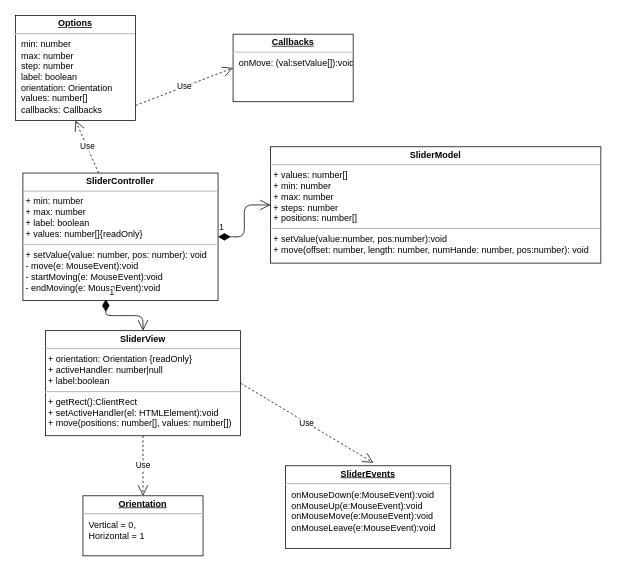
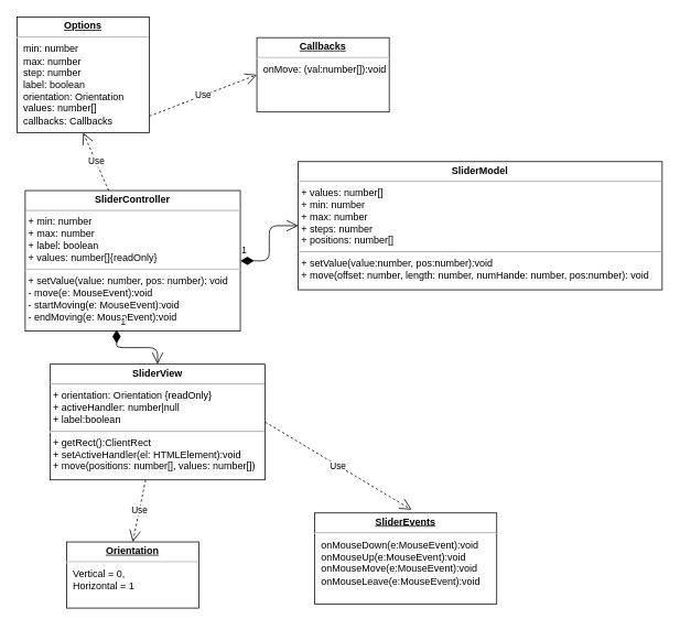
  <mxCell id="0" />
  <mxCell id="1" parent="0" />
  <mxCell id="2" value="&lt;p style=&quot;margin: 0px ; margin-top: 4px ; text-align: center ; text-decoration: underline&quot;&gt;&lt;b&gt;Options&lt;/b&gt;&lt;/p&gt;&lt;hr&gt;&lt;p style=&quot;margin: 0px ; margin-left: 8px&quot;&gt;min: number&lt;/p&gt;&lt;p style=&quot;margin: 0px ; margin-left: 8px&quot;&gt;max: number&lt;/p&gt;&lt;p style=&quot;margin: 0px ; margin-left: 8px&quot;&gt;step: number&lt;/p&gt;&lt;p style=&quot;margin: 0px ; margin-left: 8px&quot;&gt;label: boolean&lt;/p&gt;&lt;p style=&quot;margin: 0px ; margin-left: 8px&quot;&gt;orientation: Orientation&lt;/p&gt;&lt;p style=&quot;margin: 0px ; margin-left: 8px&quot;&gt;values: number[]&lt;/p&gt;&lt;p style=&quot;margin: 0px ; margin-left: 8px&quot;&gt;callbacks: Callbacks&lt;/p&gt;" style="verticalAlign=top;align=left;overflow=fill;fontSize=12;fontFamily=Helvetica;html=1;" parent="1" vertex="1"><mxGeometry x="20" y="20" width="160" height="140" as="geometry" /></mxCell>
- <mxCell id="3" value="&lt;p style=&quot;margin: 0px ; margin-top: 4px ; text-align: center ; text-decoration: underline&quot;&gt;&lt;b&gt;Callbacks&lt;/b&gt;&lt;/p&gt;&lt;hr&gt;&lt;p style=&quot;margin: 0px ; margin-left: 8px&quot;&gt;onMove: (val:setValue[]):void&lt;/p&gt;" style="verticalAlign=top;align=left;overflow=fill;fontSize=12;fontFamily=Helvetica;html=1;" parent="1" vertex="1"><mxGeometry x="310" y="45" width="160" height="90" as="geometry" /></mxCell>
+ <mxCell id="3" value="&lt;p style=&quot;margin: 0px ; margin-top: 4px ; text-align: center ; text-decoration: underline&quot;&gt;&lt;b&gt;Callbacks&lt;/b&gt;&lt;/p&gt;&lt;hr&gt;&lt;p style=&quot;margin: 0px ; margin-left: 8px&quot;&gt;onMove: (val:number[]):void&lt;/p&gt;" style="verticalAlign=top;align=left;overflow=fill;fontSize=12;fontFamily=Helvetica;html=1;" parent="1" vertex="1"><mxGeometry x="310" y="45" width="160" height="90" as="geometry" /></mxCell>
  <mxCell id="4" value="Use" style="endArrow=open;endSize=12;dashed=1;html=1;exitX=1;exitY=0.857;exitDx=0;exitDy=0;entryX=0;entryY=0.5;entryDx=0;entryDy=0;exitPerimeter=0;" parent="1" source="2" target="3" edge="1"><mxGeometry width="160" relative="1" as="geometry"><mxPoint x="20" y="270" as="sourcePoint" /><mxPoint x="180" y="270" as="targetPoint" /></mxGeometry></mxCell>
  <mxCell id="5" value="&lt;p style=&quot;margin: 0px ; margin-top: 4px ; text-align: center&quot;&gt;&lt;b&gt;SliderController&lt;/b&gt;&lt;/p&gt;&lt;hr size=&quot;1&quot;&gt;&lt;p style=&quot;margin: 0px ; margin-left: 4px&quot;&gt;+ min: number&lt;/p&gt;&lt;p style=&quot;margin: 0px ; margin-left: 4px&quot;&gt;+ max: number&lt;/p&gt;&lt;p style=&quot;margin: 0px ; margin-left: 4px&quot;&gt;+ label: boolean&lt;/p&gt;&lt;p style=&quot;margin: 0px ; margin-left: 4px&quot;&gt;+ values: number[]{readOnly}&lt;/p&gt;&lt;hr&gt;&lt;p style=&quot;margin: 0px ; margin-left: 4px&quot;&gt;&lt;/p&gt;&lt;p style=&quot;margin: 0px ; margin-left: 4px&quot;&gt;+ setValue(value: number, pos: number): void&lt;/p&gt;&lt;p style=&quot;margin: 0px ; margin-left: 4px&quot;&gt;- move(e: MouseEvent):void&lt;/p&gt;&lt;p style=&quot;margin: 0px ; margin-left: 4px&quot;&gt;- startMoving(e: MouseEvent):void&lt;/p&gt;&lt;p style=&quot;margin: 0px ; margin-left: 4px&quot;&gt;- endMoving(e: MouseEvent):void&lt;/p&gt;" style="verticalAlign=top;align=left;overflow=fill;fontSize=12;fontFamily=Helvetica;html=1;" parent="1" vertex="1"><mxGeometry x="30" y="230" width="260" height="170" as="geometry" /></mxCell>
  <mxCell id="6" value="&lt;p style=&quot;margin: 0px ; margin-top: 4px ; text-align: center&quot;&gt;&lt;b&gt;SliderModel&lt;/b&gt;&lt;/p&gt;&lt;hr size=&quot;1&quot;&gt;&lt;p style=&quot;margin: 0px ; margin-left: 4px&quot;&gt;+ values: number[]&lt;/p&gt;&lt;p style=&quot;margin: 0px ; margin-left: 4px&quot;&gt;+ min: number&lt;/p&gt;&lt;p style=&quot;margin: 0px ; margin-left: 4px&quot;&gt;+ max: number&lt;/p&gt;&lt;p style=&quot;margin: 0px ; margin-left: 4px&quot;&gt;+ steps: number&lt;/p&gt;&lt;p style=&quot;margin: 0px ; margin-left: 4px&quot;&gt;+ positions: number[]&lt;/p&gt;&lt;hr size=&quot;1&quot;&gt;&lt;p style=&quot;margin: 0px ; margin-left: 4px&quot;&gt;+ setValue(value:number, pos:number):void&lt;/p&gt;&lt;p style=&quot;margin: 0px ; margin-left: 4px&quot;&gt;+ move(offset: number, length: number, numHande: number, pos:number): void&lt;/p&gt;&lt;p style=&quot;margin: 0px ; margin-left: 4px&quot;&gt;&lt;br&gt;&lt;/p&gt;&lt;p style=&quot;margin: 0px ; margin-left: 4px&quot;&gt;&lt;br&gt;&lt;/p&gt;" style="verticalAlign=top;align=left;overflow=fill;fontSize=12;fontFamily=Helvetica;html=1;" parent="1" vertex="1"><mxGeometry x="360" y="195" width="440" height="155" as="geometry" /></mxCell>
  <mxCell id="7" value="&lt;p style=&quot;margin: 0px ; margin-top: 4px ; text-align: center&quot;&gt;&lt;b&gt;SliderView&lt;/b&gt;&lt;/p&gt;&lt;hr size=&quot;1&quot;&gt;&lt;p style=&quot;margin: 0px ; margin-left: 4px&quot;&gt;+ orientation: Orientation {readOnly}&lt;/p&gt;&lt;p style=&quot;margin: 0px ; margin-left: 4px&quot;&gt;+ activeHandler: number|null&lt;/p&gt;&lt;p style=&quot;margin: 0px ; margin-left: 4px&quot;&gt;+ label:boolean&lt;/p&gt;&lt;p style=&quot;margin: 0px ; margin-left: 4px&quot;&gt;&lt;/p&gt;&lt;hr&gt;&lt;p style=&quot;margin: 0px ; margin-left: 4px&quot;&gt;+ getRect():ClientRect&lt;/p&gt;&lt;p style=&quot;margin: 0px ; margin-left: 4px&quot;&gt;+ setActiveHandler(el: HTMLElement):void&lt;br&gt;&lt;/p&gt;&lt;p style=&quot;margin: 0px ; margin-left: 4px&quot;&gt;+ move(positions: number[], values: number[])&lt;/p&gt;&lt;div&gt;&lt;br&gt;&lt;/div&gt;" style="verticalAlign=top;align=left;overflow=fill;fontSize=12;fontFamily=Helvetica;html=1;" parent="1" vertex="1"><mxGeometry x="60" y="440" width="260" height="140" as="geometry" /></mxCell>
  <mxCell id="8" value="Use" style="endArrow=open;endSize=12;dashed=1;html=1;exitX=0.388;exitY=0;exitDx=0;exitDy=0;exitPerimeter=0;entryX=0.5;entryY=1;entryDx=0;entryDy=0;" parent="1" source="5" target="2" edge="1"><mxGeometry width="160" relative="1" as="geometry"><mxPoint x="20" y="510" as="sourcePoint" /><mxPoint x="180" y="510" as="targetPoint" /></mxGeometry></mxCell>
  <mxCell id="9" value="1" style="endArrow=open;html=1;endSize=12;startArrow=diamondThin;startSize=14;startFill=1;edgeStyle=orthogonalEdgeStyle;align=left;verticalAlign=bottom;exitX=0.425;exitY=0.989;exitDx=0;exitDy=0;exitPerimeter=0;entryX=0.5;entryY=0;entryDx=0;entryDy=0;" parent="1" source="5" target="7" edge="1"><mxGeometry x="-1" y="3" relative="1" as="geometry"><mxPoint x="60" y="530" as="sourcePoint" /><mxPoint x="98" y="400" as="targetPoint" /></mxGeometry></mxCell>
  <mxCell id="10" value="1" style="endArrow=open;html=1;endSize=12;startArrow=diamondThin;startSize=14;startFill=1;edgeStyle=orthogonalEdgeStyle;align=left;verticalAlign=bottom;exitX=1;exitY=0.5;exitDx=0;exitDy=0;entryX=0;entryY=0.5;entryDx=0;entryDy=0;" parent="1" source="5" target="6" edge="1"><mxGeometry x="-1" y="3" relative="1" as="geometry"><mxPoint x="20" y="510" as="sourcePoint" /><mxPoint x="180" y="510" as="targetPoint" /></mxGeometry></mxCell>
  <mxCell id="11" style="edgeStyle=orthogonalEdgeStyle;rounded=0;orthogonalLoop=1;jettySize=auto;html=1;exitX=0.5;exitY=1;exitDx=0;exitDy=0;" parent="1" source="6" target="6" edge="1"><mxGeometry relative="1" as="geometry" /></mxCell>
- <mxCell id="12" value="&lt;p style=&quot;margin: 0px ; margin-top: 4px ; text-align: center ; text-decoration: underline&quot;&gt;&lt;b&gt;Orientation&lt;/b&gt;&lt;/p&gt;&lt;hr&gt;&lt;p style=&quot;margin: 0px ; margin-left: 8px&quot;&gt;Vertical = 0,&lt;/p&gt;&lt;p style=&quot;margin: 0px ; margin-left: 8px&quot;&gt;Horizontal = 1&lt;br&gt;&lt;/p&gt;" style="verticalAlign=top;align=left;overflow=fill;fontSize=12;fontFamily=Helvetica;html=1;" parent="1" vertex="1"><mxGeometry x="110" y="660" width="160" height="80" as="geometry" /></mxCell>
+ <mxCell id="12" value="&lt;p style=&quot;margin: 0px ; margin-top: 4px ; text-align: center ; text-decoration: underline&quot;&gt;&lt;b&gt;Orientation&lt;/b&gt;&lt;/p&gt;&lt;hr&gt;&lt;p style=&quot;margin: 0px ; margin-left: 8px&quot;&gt;Vertical = 0,&lt;/p&gt;&lt;p style=&quot;margin: 0px ; margin-left: 8px&quot;&gt;Horizontal = 1&lt;br&gt;&lt;/p&gt;" style="verticalAlign=top;align=left;overflow=fill;fontSize=12;fontFamily=Helvetica;html=1;" parent="1" vertex="1"><mxGeometry x="80" y="655" width="160" height="80" as="geometry" /></mxCell>
  <mxCell id="13" value="&lt;p style=&quot;margin: 0px ; margin-top: 4px ; text-align: center ; text-decoration: underline&quot;&gt;&lt;b&gt;SliderEvents&lt;/b&gt;&lt;/p&gt;&lt;hr&gt;&lt;p style=&quot;margin: 0px ; margin-left: 8px&quot;&gt;onMouseDown(e:MouseEvent):void&lt;br&gt;&lt;/p&gt;&lt;p style=&quot;margin: 0px ; margin-left: 8px&quot;&gt;onMouseUp(e:MouseEvent):void&lt;br&gt;&lt;/p&gt;&lt;p style=&quot;margin: 0px ; margin-left: 8px&quot;&gt;onMouseMove(e:MouseEvent):void&lt;br&gt;&lt;/p&gt;&lt;p style=&quot;margin: 0px ; margin-left: 8px&quot;&gt;onMouseLeave(e:MouseEvent):void&lt;br&gt;&lt;/p&gt;" style="verticalAlign=top;align=left;overflow=fill;fontSize=12;fontFamily=Helvetica;html=1;" parent="1" vertex="1"><mxGeometry x="380" y="620" width="220" height="110" as="geometry" /></mxCell>
  <mxCell id="14" value="Use" style="endArrow=open;endSize=12;dashed=1;html=1;entryX=0.5;entryY=0;entryDx=0;entryDy=0;" parent="1" source="7" target="12" edge="1"><mxGeometry width="160" relative="1" as="geometry"><mxPoint x="20" y="750" as="sourcePoint" /><mxPoint x="180" y="750" as="targetPoint" /></mxGeometry></mxCell>
  <mxCell id="15" value="Use" style="endArrow=open;endSize=12;dashed=1;html=1;entryX=0.532;entryY=-0.036;entryDx=0;entryDy=0;entryPerimeter=0;exitX=1;exitY=0.5;exitDx=0;exitDy=0;" parent="1" source="7" target="13" edge="1"><mxGeometry width="160" relative="1" as="geometry"><mxPoint x="320" y="560" as="sourcePoint" /><mxPoint x="480" y="560" as="targetPoint" /></mxGeometry></mxCell>
